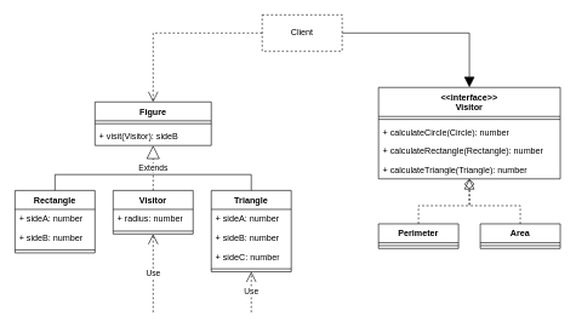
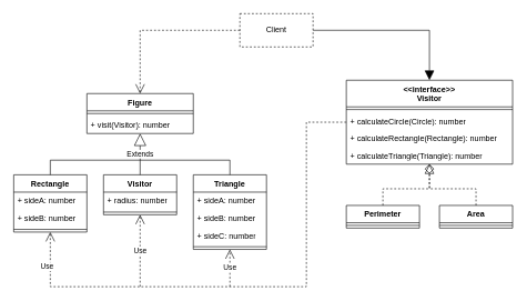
  <mxCell id="0" />
  <mxCell id="1" parent="0" />
  <mxCell id="2" value="Client" style="html=1;whiteSpace=wrap;dashed=1;" parent="1" vertex="1"><mxGeometry x="360" y="20" width="110" height="50" as="geometry" /></mxCell>
  <mxCell id="3" value="Visitor" style="swimlane;fontStyle=1;align=center;verticalAlign=top;childLayout=stackLayout;horizontal=1;startSize=26;horizontalStack=0;resizeParent=1;resizeParentMax=0;resizeLast=0;collapsible=1;marginBottom=0;whiteSpace=wrap;html=1;" vertex="1" parent="1"><mxGeometry x="155" y="262" width="110" height="60" as="geometry" /></mxCell>
  <mxCell id="4" value="+ radius: number" style="text;strokeColor=none;fillColor=none;align=left;verticalAlign=top;spacingLeft=4;spacingRight=4;overflow=hidden;rotatable=0;points=[[0,0.5],[1,0.5]];portConstraint=eastwest;whiteSpace=wrap;html=1;" vertex="1" parent="3"><mxGeometry y="26" width="110" height="26" as="geometry" /></mxCell>
  <mxCell id="5" value="" style="line;strokeWidth=1;fillColor=none;align=left;verticalAlign=middle;spacingTop=-1;spacingLeft=3;spacingRight=3;rotatable=0;labelPosition=right;points=[];portConstraint=eastwest;strokeColor=inherit;" vertex="1" parent="3"><mxGeometry y="52" width="110" height="8" as="geometry" /></mxCell>
  <mxCell id="6" value="Figure" style="swimlane;fontStyle=1;align=center;verticalAlign=top;childLayout=stackLayout;horizontal=1;startSize=26;horizontalStack=0;resizeParent=1;resizeParentMax=0;resizeLast=0;collapsible=1;marginBottom=0;whiteSpace=wrap;html=1;" vertex="1" parent="1"><mxGeometry x="130" y="140" width="160" height="60" as="geometry" /></mxCell>
  <mxCell id="7" value="" style="line;strokeWidth=1;fillColor=none;align=left;verticalAlign=middle;spacingTop=-1;spacingLeft=3;spacingRight=3;rotatable=0;labelPosition=right;points=[];portConstraint=eastwest;strokeColor=inherit;" vertex="1" parent="6"><mxGeometry y="26" width="160" height="8" as="geometry" /></mxCell>
- <mxCell id="8" value="+ visit(Visitor): sideB" style="text;strokeColor=none;fillColor=none;align=left;verticalAlign=top;spacingLeft=4;spacingRight=4;overflow=hidden;rotatable=0;points=[[0,0.5],[1,0.5]];portConstraint=eastwest;whiteSpace=wrap;html=1;" vertex="1" parent="6"><mxGeometry y="34" width="160" height="26" as="geometry" /></mxCell>
+ <mxCell id="8" value="+ visit(Visitor): number" style="text;strokeColor=none;fillColor=none;align=left;verticalAlign=top;spacingLeft=4;spacingRight=4;overflow=hidden;rotatable=0;points=[[0,0.5],[1,0.5]];portConstraint=eastwest;whiteSpace=wrap;html=1;" vertex="1" parent="6"><mxGeometry y="34" width="160" height="26" as="geometry" /></mxCell>
  <mxCell id="9" value="Rectangle" style="swimlane;fontStyle=1;align=center;verticalAlign=top;childLayout=stackLayout;horizontal=1;startSize=26;horizontalStack=0;resizeParent=1;resizeParentMax=0;resizeLast=0;collapsible=1;marginBottom=0;whiteSpace=wrap;html=1;" vertex="1" parent="1"><mxGeometry x="20" y="262" width="110" height="86" as="geometry" /></mxCell>
  <mxCell id="10" value="+ sideA: number" style="text;strokeColor=none;fillColor=none;align=left;verticalAlign=top;spacingLeft=4;spacingRight=4;overflow=hidden;rotatable=0;points=[[0,0.5],[1,0.5]];portConstraint=eastwest;whiteSpace=wrap;html=1;" vertex="1" parent="9"><mxGeometry y="26" width="110" height="26" as="geometry" /></mxCell>
  <mxCell id="11" value="+ sideB: number" style="text;strokeColor=none;fillColor=none;align=left;verticalAlign=top;spacingLeft=4;spacingRight=4;overflow=hidden;rotatable=0;points=[[0,0.5],[1,0.5]];portConstraint=eastwest;whiteSpace=wrap;html=1;" vertex="1" parent="9"><mxGeometry y="52" width="110" height="26" as="geometry" /></mxCell>
  <mxCell id="12" value="" style="line;strokeWidth=1;fillColor=none;align=left;verticalAlign=middle;spacingTop=-1;spacingLeft=3;spacingRight=3;rotatable=0;labelPosition=right;points=[];portConstraint=eastwest;strokeColor=inherit;" vertex="1" parent="9"><mxGeometry y="78" width="110" height="8" as="geometry" /></mxCell>
  <mxCell id="13" value="Triangle" style="swimlane;fontStyle=1;align=center;verticalAlign=top;childLayout=stackLayout;horizontal=1;startSize=26;horizontalStack=0;resizeParent=1;resizeParentMax=0;resizeLast=0;collapsible=1;marginBottom=0;whiteSpace=wrap;html=1;" vertex="1" parent="1"><mxGeometry x="290" y="262" width="110" height="112" as="geometry" /></mxCell>
  <mxCell id="14" value="+ sideA: number" style="text;strokeColor=none;fillColor=none;align=left;verticalAlign=top;spacingLeft=4;spacingRight=4;overflow=hidden;rotatable=0;points=[[0,0.5],[1,0.5]];portConstraint=eastwest;whiteSpace=wrap;html=1;" vertex="1" parent="13"><mxGeometry y="26" width="110" height="26" as="geometry" /></mxCell>
  <mxCell id="15" value="+ sideB: number" style="text;strokeColor=none;fillColor=none;align=left;verticalAlign=top;spacingLeft=4;spacingRight=4;overflow=hidden;rotatable=0;points=[[0,0.5],[1,0.5]];portConstraint=eastwest;whiteSpace=wrap;html=1;" vertex="1" parent="13"><mxGeometry y="52" width="110" height="26" as="geometry" /></mxCell>
  <mxCell id="16" value="+ sideC: number" style="text;strokeColor=none;fillColor=none;align=left;verticalAlign=top;spacingLeft=4;spacingRight=4;overflow=hidden;rotatable=0;points=[[0,0.5],[1,0.5]];portConstraint=eastwest;whiteSpace=wrap;html=1;" vertex="1" parent="13"><mxGeometry y="78" width="110" height="26" as="geometry" /></mxCell>
  <mxCell id="17" value="" style="line;strokeWidth=1;fillColor=none;align=left;verticalAlign=middle;spacingTop=-1;spacingLeft=3;spacingRight=3;rotatable=0;labelPosition=right;points=[];portConstraint=eastwest;strokeColor=inherit;" vertex="1" parent="13"><mxGeometry y="104" width="110" height="8" as="geometry" /></mxCell>
  <mxCell id="18" value="&amp;lt;&amp;lt;interface&amp;gt;&amp;gt;&lt;br&gt;Visitor" style="swimlane;fontStyle=1;align=center;verticalAlign=top;childLayout=stackLayout;horizontal=1;startSize=40;horizontalStack=0;resizeParent=1;resizeParentMax=0;resizeLast=0;collapsible=1;marginBottom=0;whiteSpace=wrap;html=1;" vertex="1" parent="1"><mxGeometry x="520" y="120" width="250" height="126" as="geometry" /></mxCell>
  <mxCell id="19" value="" style="line;strokeWidth=1;fillColor=none;align=left;verticalAlign=middle;spacingTop=-1;spacingLeft=3;spacingRight=3;rotatable=0;labelPosition=right;points=[];portConstraint=eastwest;strokeColor=inherit;" vertex="1" parent="18"><mxGeometry y="40" width="250" height="8" as="geometry" /></mxCell>
  <mxCell id="20" value="+ calculateCircle(Circle): number" style="text;strokeColor=none;fillColor=none;align=left;verticalAlign=top;spacingLeft=4;spacingRight=4;overflow=hidden;rotatable=0;points=[[0,0.5],[1,0.5]];portConstraint=eastwest;whiteSpace=wrap;html=1;" vertex="1" parent="18"><mxGeometry y="48" width="250" height="26" as="geometry" /></mxCell>
  <mxCell id="21" value="+ calculateRectangle(Rectangle): number" style="text;strokeColor=none;fillColor=none;align=left;verticalAlign=top;spacingLeft=4;spacingRight=4;overflow=hidden;rotatable=0;points=[[0,0.5],[1,0.5]];portConstraint=eastwest;whiteSpace=wrap;html=1;" vertex="1" parent="18"><mxGeometry y="74" width="250" height="26" as="geometry" /></mxCell>
  <mxCell id="22" value="+ calculateTriangle(Triangle): number" style="text;strokeColor=none;fillColor=none;align=left;verticalAlign=top;spacingLeft=4;spacingRight=4;overflow=hidden;rotatable=0;points=[[0,0.5],[1,0.5]];portConstraint=eastwest;whiteSpace=wrap;html=1;" vertex="1" parent="18"><mxGeometry y="100" width="250" height="26" as="geometry" /></mxCell>
  <mxCell id="23" value="Perimeter" style="swimlane;fontStyle=1;align=center;verticalAlign=top;childLayout=stackLayout;horizontal=1;startSize=26;horizontalStack=0;resizeParent=1;resizeParentMax=0;resizeLast=0;collapsible=1;marginBottom=0;whiteSpace=wrap;html=1;" vertex="1" parent="1"><mxGeometry x="520" y="308" width="110" height="34" as="geometry" /></mxCell>
  <mxCell id="24" value="" style="line;strokeWidth=1;fillColor=none;align=left;verticalAlign=middle;spacingTop=-1;spacingLeft=3;spacingRight=3;rotatable=0;labelPosition=right;points=[];portConstraint=eastwest;strokeColor=inherit;" vertex="1" parent="23"><mxGeometry y="26" width="110" height="8" as="geometry" /></mxCell>
  <mxCell id="25" value="Area" style="swimlane;fontStyle=1;align=center;verticalAlign=top;childLayout=stackLayout;horizontal=1;startSize=26;horizontalStack=0;resizeParent=1;resizeParentMax=0;resizeLast=0;collapsible=1;marginBottom=0;whiteSpace=wrap;html=1;" vertex="1" parent="1"><mxGeometry x="660" y="308" width="110" height="34" as="geometry" /></mxCell>
  <mxCell id="26" value="" style="line;strokeWidth=1;fillColor=none;align=left;verticalAlign=middle;spacingTop=-1;spacingLeft=3;spacingRight=3;rotatable=0;labelPosition=right;points=[];portConstraint=eastwest;strokeColor=inherit;" vertex="1" parent="25"><mxGeometry y="26" width="110" height="8" as="geometry" /></mxCell>
- <mxCell id="27" value="Extends" style="endArrow=block;endSize=16;endFill=0;html=1;rounded=0;dashed=1;" edge="1" parent="1" source="3" target="6"><mxGeometry width="160" relative="1" as="geometry"><mxPoint x="30" y="410" as="sourcePoint" /><mxPoint x="190" y="410" as="targetPoint" /></mxGeometry></mxCell>
+ <mxCell id="27" value="Extends" style="endArrow=block;endSize=16;endFill=0;html=1;rounded=0;" edge="1" parent="1" source="3" target="6"><mxGeometry width="160" relative="1" as="geometry"><mxPoint x="30" y="410" as="sourcePoint" /><mxPoint x="190" y="410" as="targetPoint" /></mxGeometry></mxCell>
  <mxCell id="28" value="" style="endArrow=none;html=1;rounded=0;" edge="1" parent="1" source="9" target="13"><mxGeometry width="50" height="50" relative="1" as="geometry"><mxPoint x="140" y="540" as="sourcePoint" /><mxPoint x="190" y="490" as="targetPoint" /><Array as="points"><mxPoint x="75" y="240" /><mxPoint x="345" y="240" /></Array></mxGeometry></mxCell>
  <mxCell id="29" value="" style="endArrow=diamond;dashed=1;endFill=0;endSize=12;html=1;rounded=0;" edge="1" parent="1" source="23" target="18"><mxGeometry width="160" relative="1" as="geometry"><mxPoint x="480" y="443" as="sourcePoint" /><mxPoint x="640" y="443" as="targetPoint" /><Array as="points"><mxPoint x="575" y="283" /><mxPoint x="645" y="283" /></Array></mxGeometry></mxCell>
  <mxCell id="30" value="" style="endArrow=block;dashed=1;endFill=0;endSize=12;html=1;rounded=0;" edge="1" parent="1" source="25" target="18"><mxGeometry width="160" relative="1" as="geometry"><mxPoint x="340" y="523" as="sourcePoint" /><mxPoint x="500" y="523" as="targetPoint" /><Array as="points"><mxPoint x="715" y="283" /><mxPoint x="645" y="283" /></Array></mxGeometry></mxCell>
+ <mxCell id="31" value="Use" style="endArrow=open;endSize=12;dashed=1;html=1;rounded=0;" edge="1" parent="1" source="18" target="9"><mxGeometry x="0.866" y="5" width="160" relative="1" as="geometry"><mxPoint x="250" y="470" as="sourcePoint" /><mxPoint x="80" y="390" as="targetPoint" /><Array as="points"><mxPoint x="460" y="183" /><mxPoint x="460" y="430" /><mxPoint x="75" y="430" /></Array><mxPoint as="offset" /></mxGeometry></mxCell>
  <mxCell id="32" value="Use" style="endArrow=open;endSize=12;dashed=1;html=1;rounded=0;" edge="1" parent="1" target="3"><mxGeometry width="160" relative="1" as="geometry"><mxPoint x="210" y="430" as="sourcePoint" /><mxPoint x="220" y="510" as="targetPoint" /></mxGeometry></mxCell>
  <mxCell id="33" value="Use" style="endArrow=open;endSize=12;dashed=1;html=1;rounded=0;" edge="1" parent="1" target="13"><mxGeometry width="160" relative="1" as="geometry"><mxPoint x="345" y="430" as="sourcePoint" /><mxPoint x="450" y="470" as="targetPoint" /></mxGeometry></mxCell>
  <mxCell id="34" value="" style="endArrow=open;endFill=1;endSize=12;html=1;rounded=0;dashed=1;" edge="1" parent="1" source="2" target="6"><mxGeometry width="160" relative="1" as="geometry"><mxPoint x="70" y="90" as="sourcePoint" /><mxPoint x="230" y="90" as="targetPoint" /><Array as="points"><mxPoint x="210" y="45" /></Array></mxGeometry></mxCell>
  <mxCell id="35" value="" style="endArrow=block;endFill=1;endSize=12;html=1;rounded=0;" edge="1" parent="1" source="2" target="18"><mxGeometry width="160" relative="1" as="geometry"><mxPoint x="470" y="45" as="sourcePoint" /><mxPoint x="630" y="45" as="targetPoint" /><Array as="points"><mxPoint x="645" y="45" /></Array></mxGeometry></mxCell>
